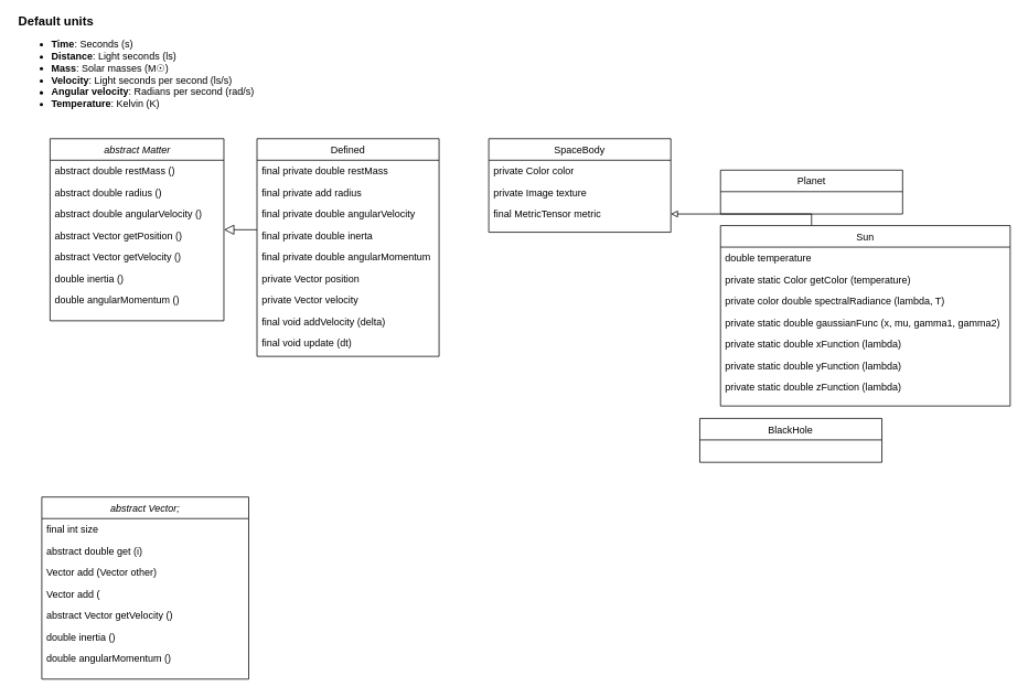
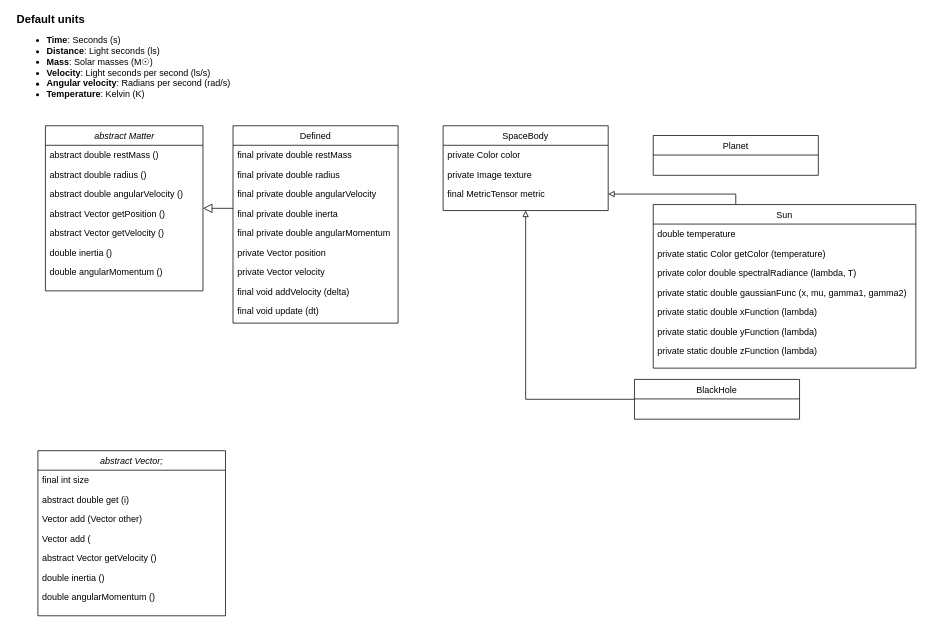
  <mxCell id="0" />
  <mxCell id="1" parent="0" />
  <mxCell id="2" value="abstract Matter" style="swimlane;fontStyle=2;align=center;verticalAlign=top;childLayout=stackLayout;horizontal=1;startSize=26;horizontalStack=0;resizeParent=1;resizeLast=0;collapsible=1;marginBottom=0;rounded=0;shadow=0;strokeWidth=1;html=1;" parent="1" vertex="1"><mxGeometry x="60" y="167" width="210" height="220" as="geometry"><mxRectangle x="230" y="140" width="160" height="26" as="alternateBounds" /></mxGeometry></mxCell>
  <mxCell id="3" value="abstract double restMass ()" style="text;align=left;verticalAlign=top;spacingLeft=4;spacingRight=4;overflow=hidden;rotatable=0;points=[[0,0.5],[1,0.5]];portConstraint=eastwest;" parent="2" vertex="1"><mxGeometry y="26" width="210" height="26" as="geometry" /></mxCell>
  <mxCell id="4" value="abstract double radius ()" style="text;align=left;verticalAlign=top;spacingLeft=4;spacingRight=4;overflow=hidden;rotatable=0;points=[[0,0.5],[1,0.5]];portConstraint=eastwest;rounded=0;shadow=0;html=0;" parent="2" vertex="1"><mxGeometry y="52" width="210" height="26" as="geometry" /></mxCell>
  <mxCell id="5" value="abstract double angularVelocity ()&#10;" style="text;align=left;verticalAlign=top;spacingLeft=4;spacingRight=4;overflow=hidden;rotatable=0;points=[[0,0.5],[1,0.5]];portConstraint=eastwest;rounded=0;shadow=0;html=0;" parent="2" vertex="1"><mxGeometry y="78" width="210" height="26" as="geometry" /></mxCell>
  <mxCell id="6" value="abstract Vector getPosition ()" style="text;align=left;verticalAlign=top;spacingLeft=4;spacingRight=4;overflow=hidden;rotatable=0;points=[[0,0.5],[1,0.5]];portConstraint=eastwest;" parent="2" vertex="1"><mxGeometry y="104" width="210" height="26" as="geometry" /></mxCell>
  <mxCell id="7" value="abstract Vector getVelocity ()" style="text;align=left;verticalAlign=top;spacingLeft=4;spacingRight=4;overflow=hidden;rotatable=0;points=[[0,0.5],[1,0.5]];portConstraint=eastwest;" parent="2" vertex="1"><mxGeometry y="130" width="210" height="26" as="geometry" /></mxCell>
  <mxCell id="8" value="double inertia ()" style="text;align=left;verticalAlign=top;spacingLeft=4;spacingRight=4;overflow=hidden;rotatable=0;points=[[0,0.5],[1,0.5]];portConstraint=eastwest;" parent="2" vertex="1"><mxGeometry y="156" width="210" height="26" as="geometry" /></mxCell>
  <mxCell id="9" value="double angularMomentum ()" style="text;align=left;verticalAlign=top;spacingLeft=4;spacingRight=4;overflow=hidden;rotatable=0;points=[[0,0.5],[1,0.5]];portConstraint=eastwest;" parent="2" vertex="1"><mxGeometry y="182" width="210" height="26" as="geometry" /></mxCell>
  <mxCell id="10" value="Defined" style="swimlane;fontStyle=0;align=center;verticalAlign=top;childLayout=stackLayout;horizontal=1;startSize=26;horizontalStack=0;resizeParent=1;resizeLast=0;collapsible=1;marginBottom=0;rounded=0;shadow=0;strokeWidth=1;" parent="1" vertex="1"><mxGeometry x="310" y="167" width="220" height="263" as="geometry"><mxRectangle x="130" y="380" width="160" height="26" as="alternateBounds" /></mxGeometry></mxCell>
  <mxCell id="11" value="final private double restMass" style="text;align=left;verticalAlign=top;spacingLeft=4;spacingRight=4;overflow=hidden;rotatable=0;points=[[0,0.5],[1,0.5]];portConstraint=eastwest;" parent="10" vertex="1"><mxGeometry y="26" width="220" height="26" as="geometry" /></mxCell>
- <mxCell id="12" value="final private add radius" style="text;align=left;verticalAlign=top;spacingLeft=4;spacingRight=4;overflow=hidden;rotatable=0;points=[[0,0.5],[1,0.5]];portConstraint=eastwest;rounded=0;shadow=0;html=0;" parent="10" vertex="1"><mxGeometry y="52" width="220" height="26" as="geometry" /></mxCell>
+ <mxCell id="12" value="final private double radius" style="text;align=left;verticalAlign=top;spacingLeft=4;spacingRight=4;overflow=hidden;rotatable=0;points=[[0,0.5],[1,0.5]];portConstraint=eastwest;rounded=0;shadow=0;html=0;" parent="10" vertex="1"><mxGeometry y="52" width="220" height="26" as="geometry" /></mxCell>
  <mxCell id="13" value="final private double angularVelocity" style="text;align=left;verticalAlign=top;spacingLeft=4;spacingRight=4;overflow=hidden;rotatable=0;points=[[0,0.5],[1,0.5]];portConstraint=eastwest;fontStyle=0" parent="10" vertex="1"><mxGeometry y="78" width="220" height="26" as="geometry" /></mxCell>
  <mxCell id="14" value="final private double inerta" style="text;align=left;verticalAlign=top;spacingLeft=4;spacingRight=4;overflow=hidden;rotatable=0;points=[[0,0.5],[1,0.5]];portConstraint=eastwest;" parent="10" vertex="1"><mxGeometry y="104" width="220" height="26" as="geometry" /></mxCell>
  <mxCell id="15" value="final private double angularMomentum" style="text;align=left;verticalAlign=top;spacingLeft=4;spacingRight=4;overflow=hidden;rotatable=0;points=[[0,0.5],[1,0.5]];portConstraint=eastwest;" parent="10" vertex="1"><mxGeometry y="130" width="220" height="26" as="geometry" /></mxCell>
  <mxCell id="16" value="private Vector position" style="text;align=left;verticalAlign=top;spacingLeft=4;spacingRight=4;overflow=hidden;rotatable=0;points=[[0,0.5],[1,0.5]];portConstraint=eastwest;" vertex="1" parent="10"><mxGeometry y="156" width="220" height="26" as="geometry" /></mxCell>
  <mxCell id="17" value="private Vector velocity" style="text;align=left;verticalAlign=top;spacingLeft=4;spacingRight=4;overflow=hidden;rotatable=0;points=[[0,0.5],[1,0.5]];portConstraint=eastwest;" vertex="1" parent="10"><mxGeometry y="182" width="220" height="26" as="geometry" /></mxCell>
  <mxCell id="18" value="final void addVelocity (delta)" style="text;align=left;verticalAlign=top;spacingLeft=4;spacingRight=4;overflow=hidden;rotatable=0;points=[[0,0.5],[1,0.5]];portConstraint=eastwest;" vertex="1" parent="10"><mxGeometry y="208" width="220" height="26" as="geometry" /></mxCell>
  <mxCell id="19" value="final void update (dt)" style="text;align=left;verticalAlign=top;spacingLeft=4;spacingRight=4;overflow=hidden;rotatable=0;points=[[0,0.5],[1,0.5]];portConstraint=eastwest;" vertex="1" parent="10"><mxGeometry y="234" width="220" height="26" as="geometry" /></mxCell>
  <mxCell id="20" value="" style="endArrow=block;endSize=10;endFill=0;shadow=0;strokeWidth=1;rounded=0;edgeStyle=elbowEdgeStyle;elbow=vertical;" parent="1" source="10" target="2" edge="1"><mxGeometry width="160" relative="1" as="geometry"><mxPoint x="210" y="213" as="sourcePoint" /><mxPoint x="210" y="213" as="targetPoint" /></mxGeometry></mxCell>
  <mxCell id="21" value="&lt;font style=&quot;font-size: 15px&quot;&gt;&lt;b&gt;Default units&lt;/b&gt;&lt;/font&gt;&lt;br&gt;&lt;ul&gt;&lt;li&gt;&lt;b&gt;Time&lt;/b&gt;: Seconds (s)&lt;/li&gt;&lt;li&gt;&lt;b&gt;Distance&lt;/b&gt;: Light seconds (ls)&lt;/li&gt;&lt;li&gt;&lt;b&gt;Mass&lt;/b&gt;: Solar masses (M☉)&lt;/li&gt;&lt;li&gt;&lt;b&gt;Velocity&lt;/b&gt;: Light seconds per second (ls/s)&lt;/li&gt;&lt;li&gt;&lt;b&gt;Angular velocity&lt;/b&gt;: Radians per second (rad/s)&lt;/li&gt;&lt;li&gt;&lt;b&gt;Temperature&lt;/b&gt;: Kelvin (K)&lt;/li&gt;&lt;/ul&gt;" style="text;html=1;strokeColor=none;fillColor=none;align=left;verticalAlign=middle;whiteSpace=wrap;rounded=0;" parent="1" vertex="1"><mxGeometry x="20" y="20" width="300" height="120" as="geometry" /></mxCell>
  <mxCell id="22" value="SpaceBody" style="swimlane;fontStyle=0;align=center;verticalAlign=top;childLayout=stackLayout;horizontal=1;startSize=26;horizontalStack=0;resizeParent=1;resizeLast=0;collapsible=1;marginBottom=0;rounded=0;shadow=0;strokeWidth=1;" vertex="1" parent="1"><mxGeometry x="590" y="167" width="220" height="113" as="geometry"><mxRectangle x="130" y="380" width="160" height="26" as="alternateBounds" /></mxGeometry></mxCell>
  <mxCell id="23" value="private Color color" style="text;align=left;verticalAlign=top;spacingLeft=4;spacingRight=4;overflow=hidden;rotatable=0;points=[[0,0.5],[1,0.5]];portConstraint=eastwest;" vertex="1" parent="22"><mxGeometry y="26" width="220" height="26" as="geometry" /></mxCell>
  <mxCell id="24" value="private Image texture" style="text;align=left;verticalAlign=top;spacingLeft=4;spacingRight=4;overflow=hidden;rotatable=0;points=[[0,0.5],[1,0.5]];portConstraint=eastwest;rounded=0;shadow=0;html=0;" vertex="1" parent="22"><mxGeometry y="52" width="220" height="26" as="geometry" /></mxCell>
  <mxCell id="25" value="final MetricTensor metric" style="text;align=left;verticalAlign=top;spacingLeft=4;spacingRight=4;overflow=hidden;rotatable=0;points=[[0,0.5],[1,0.5]];portConstraint=eastwest;fontStyle=0" vertex="1" parent="22"><mxGeometry y="78" width="220" height="26" as="geometry" /></mxCell>
- <mxCell id="26" value="Planet" style="swimlane;fontStyle=0;align=center;verticalAlign=top;childLayout=stackLayout;horizontal=1;startSize=26;horizontalStack=0;resizeParent=1;resizeLast=0;collapsible=1;marginBottom=0;rounded=0;shadow=0;strokeWidth=1;" vertex="1" parent="1"><mxGeometry x="870" y="205" width="220" height="53" as="geometry"><mxRectangle x="130" y="380" width="160" height="26" as="alternateBounds" /></mxGeometry></mxCell>
+ <mxCell id="26" value="Planet" style="swimlane;fontStyle=0;align=center;verticalAlign=top;childLayout=stackLayout;horizontal=1;startSize=26;horizontalStack=0;resizeParent=1;resizeLast=0;collapsible=1;marginBottom=0;rounded=0;shadow=0;strokeWidth=1;" vertex="1" parent="1"><mxGeometry x="870" y="180" width="220" height="53" as="geometry"><mxRectangle x="130" y="380" width="160" height="26" as="alternateBounds" /></mxGeometry></mxCell>
  <mxCell id="27" style="edgeStyle=orthogonalEdgeStyle;rounded=0;orthogonalLoop=1;jettySize=auto;html=1;entryX=1;entryY=0.5;entryDx=0;entryDy=0;endArrow=block;endFill=0;strokeColor=#000000;strokeWidth=1;" edge="1" parent="1" source="28" target="25"><mxGeometry relative="1" as="geometry"><Array as="points"><mxPoint x="980" y="258" /></Array></mxGeometry></mxCell>
  <mxCell id="28" value="Sun" style="swimlane;fontStyle=0;align=center;verticalAlign=top;childLayout=stackLayout;horizontal=1;startSize=26;horizontalStack=0;resizeParent=1;resizeLast=0;collapsible=1;marginBottom=0;rounded=0;shadow=0;strokeWidth=1;" vertex="1" parent="1"><mxGeometry x="870" y="272" width="350" height="218" as="geometry"><mxRectangle x="130" y="380" width="160" height="26" as="alternateBounds" /></mxGeometry></mxCell>
  <mxCell id="29" value="double temperature" style="text;align=left;verticalAlign=top;spacingLeft=4;spacingRight=4;overflow=hidden;rotatable=0;points=[[0,0.5],[1,0.5]];portConstraint=eastwest;" vertex="1" parent="28"><mxGeometry y="26" width="350" height="26" as="geometry" /></mxCell>
  <mxCell id="30" value="private static Color getColor (temperature)" style="text;align=left;verticalAlign=top;spacingLeft=4;spacingRight=4;overflow=hidden;rotatable=0;points=[[0,0.5],[1,0.5]];portConstraint=eastwest;" vertex="1" parent="28"><mxGeometry y="52" width="350" height="26" as="geometry" /></mxCell>
  <mxCell id="31" value="private color double spectralRadiance (lambda, T)" style="text;align=left;verticalAlign=top;spacingLeft=4;spacingRight=4;overflow=hidden;rotatable=0;points=[[0,0.5],[1,0.5]];portConstraint=eastwest;" vertex="1" parent="28"><mxGeometry y="78" width="350" height="26" as="geometry" /></mxCell>
  <mxCell id="32" value="private static double gaussianFunc (x, mu, gamma1, gamma2)" style="text;align=left;verticalAlign=top;spacingLeft=4;spacingRight=4;overflow=hidden;rotatable=0;points=[[0,0.5],[1,0.5]];portConstraint=eastwest;" vertex="1" parent="28"><mxGeometry y="104" width="350" height="26" as="geometry" /></mxCell>
  <mxCell id="33" value="private static double xFunction (lambda)" style="text;align=left;verticalAlign=top;spacingLeft=4;spacingRight=4;overflow=hidden;rotatable=0;points=[[0,0.5],[1,0.5]];portConstraint=eastwest;" vertex="1" parent="28"><mxGeometry y="130" width="350" height="26" as="geometry" /></mxCell>
  <mxCell id="34" value="private static double yFunction (lambda)" style="text;align=left;verticalAlign=top;spacingLeft=4;spacingRight=4;overflow=hidden;rotatable=0;points=[[0,0.5],[1,0.5]];portConstraint=eastwest;" vertex="1" parent="28"><mxGeometry y="156" width="350" height="26" as="geometry" /></mxCell>
  <mxCell id="35" value="private static double zFunction (lambda)" style="text;align=left;verticalAlign=top;spacingLeft=4;spacingRight=4;overflow=hidden;rotatable=0;points=[[0,0.5],[1,0.5]];portConstraint=eastwest;" vertex="1" parent="28"><mxGeometry y="182" width="350" height="26" as="geometry" /></mxCell>
+ <mxCell id="36" style="edgeStyle=orthogonalEdgeStyle;rounded=0;orthogonalLoop=1;jettySize=auto;html=1;entryX=0.5;entryY=1;entryDx=0;entryDy=0;endArrow=block;endFill=0;strokeColor=#000000;strokeWidth=1;" edge="1" parent="1" source="37" target="22"><mxGeometry relative="1" as="geometry" /></mxCell>
  <mxCell id="37" value="BlackHole" style="swimlane;fontStyle=0;align=center;verticalAlign=top;childLayout=stackLayout;horizontal=1;startSize=26;horizontalStack=0;resizeParent=1;resizeLast=0;collapsible=1;marginBottom=0;rounded=0;shadow=0;strokeWidth=1;" vertex="1" parent="1"><mxGeometry x="845" y="505" width="220" height="53" as="geometry"><mxRectangle x="130" y="380" width="160" height="26" as="alternateBounds" /></mxGeometry></mxCell>
  <mxCell id="38" value="abstract Vector;" style="swimlane;fontStyle=2;align=center;verticalAlign=top;childLayout=stackLayout;horizontal=1;startSize=26;horizontalStack=0;resizeParent=1;resizeLast=0;collapsible=1;marginBottom=0;rounded=0;shadow=0;strokeWidth=1;" vertex="1" parent="1"><mxGeometry x="50" y="600" width="250" height="220" as="geometry"><mxRectangle x="230" y="140" width="160" height="26" as="alternateBounds" /></mxGeometry></mxCell>
  <mxCell id="39" value="final int size" style="text;align=left;verticalAlign=top;spacingLeft=4;spacingRight=4;overflow=hidden;rotatable=0;points=[[0,0.5],[1,0.5]];portConstraint=eastwest;" vertex="1" parent="38"><mxGeometry y="26" width="250" height="26" as="geometry" /></mxCell>
  <mxCell id="40" value="abstract double get (i)" style="text;align=left;verticalAlign=top;spacingLeft=4;spacingRight=4;overflow=hidden;rotatable=0;points=[[0,0.5],[1,0.5]];portConstraint=eastwest;rounded=0;shadow=0;html=0;" vertex="1" parent="38"><mxGeometry y="52" width="250" height="26" as="geometry" /></mxCell>
  <mxCell id="41" value="Vector add (Vector other)" style="text;align=left;verticalAlign=top;spacingLeft=4;spacingRight=4;overflow=hidden;rotatable=0;points=[[0,0.5],[1,0.5]];portConstraint=eastwest;rounded=0;shadow=0;html=0;" vertex="1" parent="38"><mxGeometry y="78" width="250" height="26" as="geometry" /></mxCell>
  <mxCell id="42" value="Vector add (" style="text;align=left;verticalAlign=top;spacingLeft=4;spacingRight=4;overflow=hidden;rotatable=0;points=[[0,0.5],[1,0.5]];portConstraint=eastwest;" vertex="1" parent="38"><mxGeometry y="104" width="250" height="26" as="geometry" /></mxCell>
  <mxCell id="43" value="abstract Vector getVelocity ()" style="text;align=left;verticalAlign=top;spacingLeft=4;spacingRight=4;overflow=hidden;rotatable=0;points=[[0,0.5],[1,0.5]];portConstraint=eastwest;" vertex="1" parent="38"><mxGeometry y="130" width="250" height="26" as="geometry" /></mxCell>
  <mxCell id="44" value="double inertia ()" style="text;align=left;verticalAlign=top;spacingLeft=4;spacingRight=4;overflow=hidden;rotatable=0;points=[[0,0.5],[1,0.5]];portConstraint=eastwest;" vertex="1" parent="38"><mxGeometry y="156" width="250" height="26" as="geometry" /></mxCell>
  <mxCell id="45" value="double angularMomentum ()" style="text;align=left;verticalAlign=top;spacingLeft=4;spacingRight=4;overflow=hidden;rotatable=0;points=[[0,0.5],[1,0.5]];portConstraint=eastwest;" vertex="1" parent="38"><mxGeometry y="182" width="250" height="26" as="geometry" /></mxCell>
